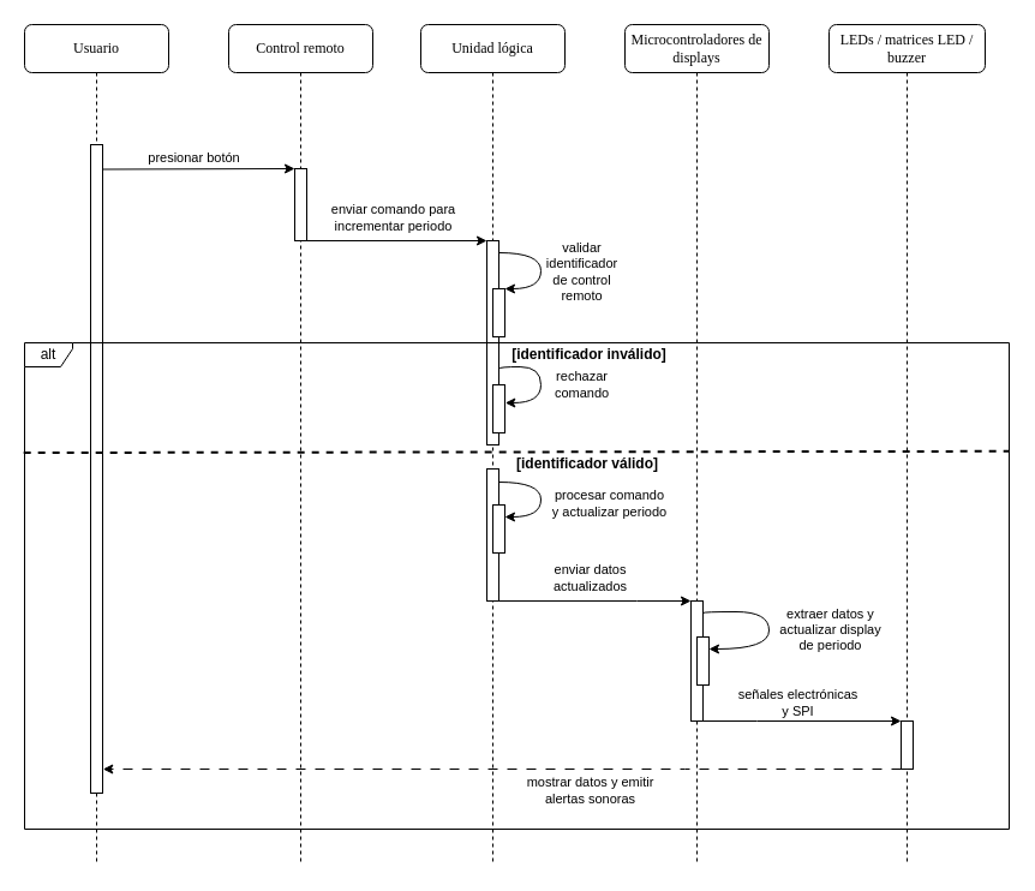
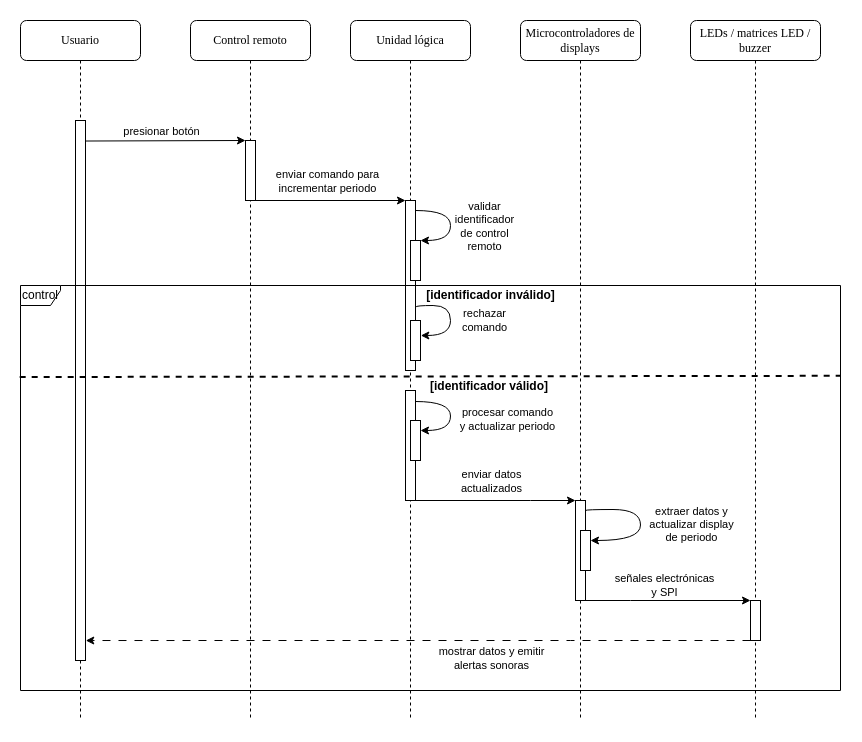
  <mxCell id="0" />
  <mxCell id="1" parent="0" />
  <mxCell id="2" value="Control remoto" style="shape=umlLifeline;perimeter=lifelinePerimeter;whiteSpace=wrap;html=1;container=1;collapsible=0;recursiveResize=0;outlineConnect=0;rounded=1;shadow=0;comic=0;labelBackgroundColor=none;strokeWidth=1;fontFamily=Verdana;fontSize=12;align=center;" parent="1" vertex="1"><mxGeometry x="190" y="20" width="120" height="700" as="geometry" /></mxCell>
  <mxCell id="3" value="" style="rounded=0;whiteSpace=wrap;html=1;" parent="2" vertex="1"><mxGeometry x="55" y="120" width="10" height="60" as="geometry" /></mxCell>
  <mxCell id="4" value="Unidad lógica" style="shape=umlLifeline;perimeter=lifelinePerimeter;whiteSpace=wrap;html=1;container=1;collapsible=0;recursiveResize=0;outlineConnect=0;rounded=1;shadow=0;comic=0;labelBackgroundColor=none;strokeWidth=1;fontFamily=Verdana;fontSize=12;align=center;" parent="1" vertex="1"><mxGeometry x="350" y="20" width="120" height="700" as="geometry" /></mxCell>
  <mxCell id="5" value="" style="rounded=0;whiteSpace=wrap;html=1;" parent="4" vertex="1"><mxGeometry x="55" y="370" width="10" height="110" as="geometry" /></mxCell>
  <mxCell id="6" value="" style="rounded=0;whiteSpace=wrap;html=1;" parent="4" vertex="1"><mxGeometry x="55" y="180" width="10" height="170" as="geometry" /></mxCell>
  <mxCell id="7" value="" style="endArrow=classic;html=1;rounded=0;exitX=1.03;exitY=0.151;exitDx=0;exitDy=0;edgeStyle=orthogonalEdgeStyle;curved=1;entryX=1;entryY=0;entryDx=0;entryDy=0;exitPerimeter=0;" parent="4" target="9" edge="1"><mxGeometry width="50" height="50" relative="1" as="geometry"><mxPoint x="65.13" y="190.0" as="sourcePoint" /><mxPoint x="65.0" y="226.18" as="targetPoint" /><Array as="points"><mxPoint x="100" y="190" /><mxPoint x="100" y="220" /></Array></mxGeometry></mxCell>
  <mxCell id="8" value="validar &lt;br&gt;identificador&lt;br&gt;de control&lt;br&gt;remoto" style="edgeLabel;html=1;align=center;verticalAlign=middle;resizable=0;points=[];" parent="7" vertex="1" connectable="0"><mxGeometry x="-0.134" y="-1" relative="1" as="geometry"><mxPoint x="34" y="9" as="offset" /></mxGeometry></mxCell>
  <mxCell id="9" value="" style="rounded=0;whiteSpace=wrap;html=1;" parent="4" vertex="1"><mxGeometry x="60" y="220" width="10" height="40" as="geometry" /></mxCell>
  <mxCell id="10" value="[identificador inválido]" style="text;html=1;strokeColor=none;fillColor=none;align=center;verticalAlign=middle;whiteSpace=wrap;rounded=0;fontStyle=1" parent="4" vertex="1"><mxGeometry x="74.5" y="265" width="131" height="20" as="geometry" /></mxCell>
  <mxCell id="11" value="[identificador válido]" style="text;html=1;strokeColor=none;fillColor=none;align=center;verticalAlign=middle;whiteSpace=wrap;rounded=0;fontStyle=1" parent="4" vertex="1"><mxGeometry x="74.5" y="356" width="128.12" height="20" as="geometry" /></mxCell>
  <mxCell id="12" value="" style="rounded=0;whiteSpace=wrap;html=1;" parent="4" vertex="1"><mxGeometry x="60" y="300" width="10" height="40" as="geometry" /></mxCell>
  <mxCell id="13" value="" style="endArrow=classic;html=1;rounded=0;exitX=1.019;exitY=0.627;exitDx=0;exitDy=0;edgeStyle=orthogonalEdgeStyle;curved=1;entryX=1.032;entryY=0.375;entryDx=0;entryDy=0;entryPerimeter=0;exitPerimeter=0;" parent="4" source="6" target="12" edge="1"><mxGeometry width="50" height="50" relative="1" as="geometry"><mxPoint x="65.0" y="285" as="sourcePoint" /><mxPoint x="69.87" y="315" as="targetPoint" /><Array as="points"><mxPoint x="65" y="285" /><mxPoint x="100" y="285" /><mxPoint x="100" y="315" /></Array></mxGeometry></mxCell>
  <mxCell id="14" value="rechazar &lt;br&gt;comando" style="edgeLabel;html=1;align=center;verticalAlign=middle;resizable=0;points=[];" parent="13" vertex="1" connectable="0"><mxGeometry x="-0.134" y="-1" relative="1" as="geometry"><mxPoint x="34" y="9" as="offset" /></mxGeometry></mxCell>
  <mxCell id="15" value="" style="endArrow=classic;html=1;rounded=0;edgeStyle=orthogonalEdgeStyle;curved=1;" parent="4" source="5" edge="1"><mxGeometry width="50" height="50" relative="1" as="geometry"><mxPoint x="70" y="381" as="sourcePoint" /><mxPoint x="70" y="410" as="targetPoint" /><Array as="points"><mxPoint x="100" y="381" /><mxPoint x="100" y="410" /></Array></mxGeometry></mxCell>
  <mxCell id="16" value="procesar comando&lt;br&gt;y actualizar periodo" style="edgeLabel;html=1;align=center;verticalAlign=middle;resizable=0;points=[];" parent="15" vertex="1" connectable="0"><mxGeometry x="-0.134" y="-1" relative="1" as="geometry"><mxPoint x="57" y="11" as="offset" /></mxGeometry></mxCell>
  <mxCell id="17" value="Microcontroladores de displays" style="shape=umlLifeline;perimeter=lifelinePerimeter;whiteSpace=wrap;html=1;container=1;collapsible=0;recursiveResize=0;outlineConnect=0;rounded=1;shadow=0;comic=0;labelBackgroundColor=none;strokeWidth=1;fontFamily=Verdana;fontSize=12;align=center;size=40;" parent="1" vertex="1"><mxGeometry x="520" y="20" width="120" height="700" as="geometry" /></mxCell>
  <mxCell id="18" value="LEDs / matrices LED / buzzer" style="shape=umlLifeline;perimeter=lifelinePerimeter;whiteSpace=wrap;html=1;container=1;collapsible=0;recursiveResize=0;outlineConnect=0;rounded=1;shadow=0;comic=0;labelBackgroundColor=none;strokeWidth=1;fontFamily=Verdana;fontSize=12;align=center;" parent="1" vertex="1"><mxGeometry x="690" y="20" width="130" height="700" as="geometry" /></mxCell>
  <mxCell id="19" value="Usuario" style="shape=umlLifeline;perimeter=lifelinePerimeter;whiteSpace=wrap;html=1;container=1;collapsible=0;recursiveResize=0;outlineConnect=0;rounded=1;shadow=0;comic=0;labelBackgroundColor=none;strokeWidth=1;fontFamily=Verdana;fontSize=12;align=center;" parent="1" vertex="1"><mxGeometry x="20" y="20" width="120" height="700" as="geometry" /></mxCell>
  <mxCell id="20" value="" style="rounded=0;whiteSpace=wrap;html=1;" parent="19" vertex="1"><mxGeometry x="55" y="100" width="10" height="540" as="geometry" /></mxCell>
  <mxCell id="21" value="" style="endArrow=classic;html=1;rounded=0;exitX=1.032;exitY=0.038;exitDx=0;exitDy=0;exitPerimeter=0;entryX=0;entryY=0;entryDx=0;entryDy=0;" parent="1" source="20" target="3" edge="1"><mxGeometry width="50" height="50" relative="1" as="geometry"><mxPoint x="250" y="140" as="sourcePoint" /><mxPoint x="300" y="90" as="targetPoint" /></mxGeometry></mxCell>
  <mxCell id="22" value="presionar botón" style="edgeLabel;html=1;align=center;verticalAlign=middle;resizable=0;points=[];" parent="21" vertex="1" connectable="0"><mxGeometry x="-0.134" y="-1" relative="1" as="geometry"><mxPoint x="6" y="-11" as="offset" /></mxGeometry></mxCell>
  <mxCell id="23" value="" style="endArrow=classic;html=1;rounded=0;exitX=1;exitY=1;exitDx=0;exitDy=0;entryX=0;entryY=0;entryDx=0;entryDy=0;" parent="1" source="3" target="6" edge="1"><mxGeometry width="50" height="50" relative="1" as="geometry"><mxPoint x="270" y="200" as="sourcePoint" /><mxPoint x="400" y="200" as="targetPoint" /></mxGeometry></mxCell>
  <mxCell id="24" value="enviar comando para&lt;br&gt;incrementar periodo" style="edgeLabel;html=1;align=center;verticalAlign=middle;resizable=0;points=[];" parent="23" vertex="1" connectable="0"><mxGeometry x="-0.134" y="-1" relative="1" as="geometry"><mxPoint x="6" y="-21" as="offset" /></mxGeometry></mxCell>
- <mxCell id="25" value="alt" style="shape=umlFrame;whiteSpace=wrap;html=1;pointerEvents=0;width=40;height=20;" parent="1" vertex="1"><mxGeometry x="20" y="285" width="820" height="405" as="geometry" /></mxCell>
+ <mxCell id="25" value="control" style="shape=umlFrame;whiteSpace=wrap;html=1;pointerEvents=0;width=40;height=20;" parent="1" vertex="1"><mxGeometry x="20" y="285" width="820" height="405" as="geometry" /></mxCell>
  <mxCell id="26" style="edgeStyle=orthogonalEdgeStyle;rounded=0;orthogonalLoop=1;jettySize=auto;html=1;exitX=1;exitY=1;exitDx=0;exitDy=0;entryX=0;entryY=0;entryDx=0;entryDy=0;" parent="1" source="28" target="36" edge="1"><mxGeometry relative="1" as="geometry"><Array as="points"><mxPoint x="630" y="600" /><mxPoint x="630" y="600" /></Array></mxGeometry></mxCell>
  <mxCell id="27" value="señales electrónicas &lt;br&gt;y SPI" style="edgeLabel;html=1;align=center;verticalAlign=middle;resizable=0;points=[];" parent="26" vertex="1" connectable="0"><mxGeometry x="-0.185" y="-2" relative="1" as="geometry"><mxPoint x="11" y="-18" as="offset" /></mxGeometry></mxCell>
  <mxCell id="28" value="" style="rounded=0;whiteSpace=wrap;html=1;" parent="1" vertex="1"><mxGeometry x="575" y="500" width="10" height="100" as="geometry" /></mxCell>
  <mxCell id="29" style="edgeStyle=orthogonalEdgeStyle;rounded=0;orthogonalLoop=1;jettySize=auto;html=1;exitX=1;exitY=1;exitDx=0;exitDy=0;entryX=0;entryY=0;entryDx=0;entryDy=0;" parent="1" source="5" target="28" edge="1"><mxGeometry relative="1" as="geometry"><Array as="points"><mxPoint x="530" y="500" /><mxPoint x="530" y="500" /></Array></mxGeometry></mxCell>
  <mxCell id="30" value="enviar datos &lt;br&gt;actualizados" style="edgeLabel;html=1;align=center;verticalAlign=middle;resizable=0;points=[];" parent="29" vertex="1" connectable="0"><mxGeometry x="-0.098" relative="1" as="geometry"><mxPoint x="3" y="-20" as="offset" /></mxGeometry></mxCell>
  <mxCell id="31" value="" style="rounded=0;whiteSpace=wrap;html=1;" parent="1" vertex="1"><mxGeometry x="580" y="530" width="10" height="40" as="geometry" /></mxCell>
  <mxCell id="32" value="" style="endArrow=classic;html=1;rounded=0;edgeStyle=orthogonalEdgeStyle;curved=1;entryX=1;entryY=0.25;entryDx=0;entryDy=0;" parent="1" target="31" edge="1"><mxGeometry width="50" height="50" relative="1" as="geometry"><mxPoint x="585" y="510" as="sourcePoint" /><mxPoint x="610" y="529" as="targetPoint" /><Array as="points"><mxPoint x="640" y="509" /><mxPoint x="640" y="540" /></Array></mxGeometry></mxCell>
  <mxCell id="33" value="extraer datos y &lt;br&gt;actualizar display&lt;br&gt;de periodo" style="edgeLabel;html=1;align=center;verticalAlign=middle;resizable=0;points=[];" parent="32" vertex="1" connectable="0"><mxGeometry x="-0.134" y="-1" relative="1" as="geometry"><mxPoint x="51" y="11" as="offset" /></mxGeometry></mxCell>
  <mxCell id="34" style="edgeStyle=orthogonalEdgeStyle;rounded=0;orthogonalLoop=1;jettySize=auto;html=1;exitX=0;exitY=1;exitDx=0;exitDy=0;entryX=1.028;entryY=0.963;entryDx=0;entryDy=0;entryPerimeter=0;dashed=1;dashPattern=8 8;" parent="1" source="36" target="20" edge="1"><mxGeometry relative="1" as="geometry"><Array as="points"><mxPoint x="570" y="640" /><mxPoint x="570" y="640" /></Array></mxGeometry></mxCell>
  <mxCell id="35" value="mostrar datos y emitir &lt;br&gt;alertas sonoras" style="edgeLabel;html=1;align=center;verticalAlign=middle;resizable=0;points=[];" parent="34" vertex="1" connectable="0"><mxGeometry x="-0.297" relative="1" as="geometry"><mxPoint x="-26" y="17" as="offset" /></mxGeometry></mxCell>
  <mxCell id="36" value="" style="rounded=0;whiteSpace=wrap;html=1;" parent="1" vertex="1"><mxGeometry x="750" y="600" width="10" height="40" as="geometry" /></mxCell>
  <mxCell id="37" value="" style="endArrow=none;dashed=1;html=1;strokeWidth=2;rounded=0;exitX=-0.001;exitY=0.226;exitDx=0;exitDy=0;exitPerimeter=0;entryX=1;entryY=0.223;entryDx=0;entryDy=0;entryPerimeter=0;" parent="1" source="25" target="25" edge="1"><mxGeometry width="50" height="50" relative="1" as="geometry"><mxPoint x="360.23" y="371.17" as="sourcePoint" /><mxPoint x="850" y="372" as="targetPoint" /></mxGeometry></mxCell>
  <mxCell id="38" value="" style="rounded=0;whiteSpace=wrap;html=1;" parent="1" vertex="1"><mxGeometry x="410" y="420" width="10" height="40" as="geometry" /></mxCell>
